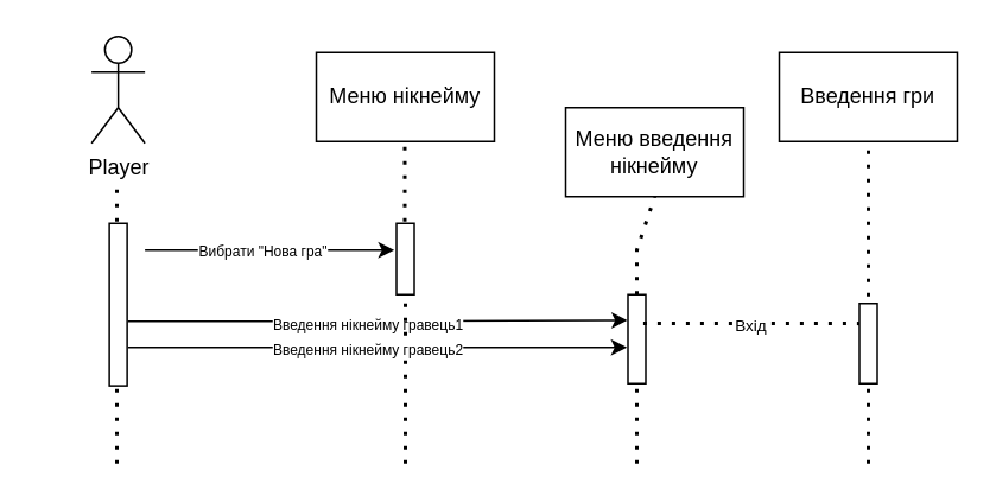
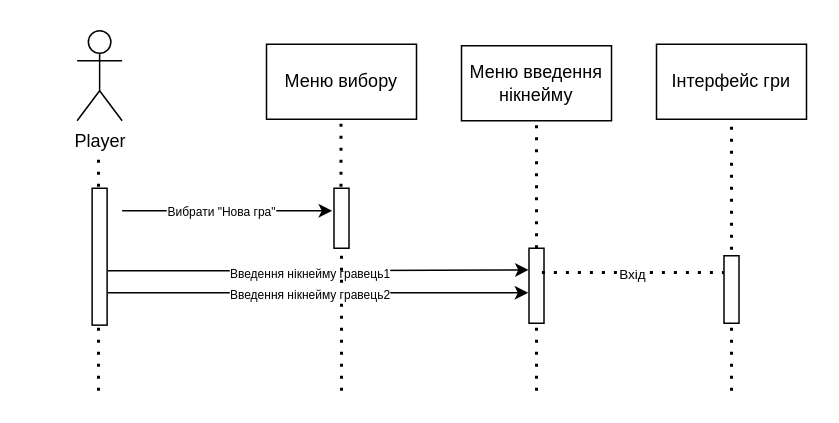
  <mxCell id="0" />
  <mxCell id="1" parent="0" />
- <mxCell id="2" value="Меню введення нікнейму" style="rounded=0;whiteSpace=wrap;html=1;" parent="1" vertex="1"><mxGeometry x="317" y="60" width="100" height="50" as="geometry" /></mxCell>
+ <mxCell id="2" value="Меню введення нікнейму" style="rounded=0;whiteSpace=wrap;html=1;" parent="1" vertex="1"><mxGeometry x="307" y="30" width="100" height="50" as="geometry" /></mxCell>
  <mxCell id="3" value="Player" style="shape=umlActor;verticalLabelPosition=bottom;verticalAlign=top;html=1;outlineConnect=0;" parent="1" vertex="1"><mxGeometry x="50.75" y="20" width="30" height="60" as="geometry" /></mxCell>
  <mxCell id="4" value="" style="endArrow=none;dashed=1;html=1;dashPattern=1 3;strokeWidth=2;rounded=0;" parent="1" edge="1"><mxGeometry width="50" height="50" relative="1" as="geometry"><mxPoint x="65" y="260" as="sourcePoint" /><mxPoint x="65" y="100" as="targetPoint" /></mxGeometry></mxCell>
  <mxCell id="5" value="" style="endArrow=none;dashed=1;html=1;dashPattern=1 3;strokeWidth=2;rounded=0;entryX=0.5;entryY=1;entryDx=0;entryDy=0;exitX=0;exitY=0.5;exitDx=0;exitDy=0;" parent="1" source="10" target="2" edge="1"><mxGeometry width="50" height="50" relative="1" as="geometry"><mxPoint x="387" y="370" as="sourcePoint" /><mxPoint x="387" y="80" as="targetPoint" /><Array as="points"><mxPoint x="357" y="140" /></Array></mxGeometry></mxCell>
- <mxCell id="6" value="Введення гри" style="rounded=0;whiteSpace=wrap;html=1;" parent="1" vertex="1"><mxGeometry x="437" y="29" width="100" height="50" as="geometry" /></mxCell>
+ <mxCell id="6" value="Інтерфейс гри" style="rounded=0;whiteSpace=wrap;html=1;" parent="1" vertex="1"><mxGeometry x="437" y="29" width="100" height="50" as="geometry" /></mxCell>
  <mxCell id="7" value="" style="endArrow=none;dashed=1;html=1;dashPattern=1 3;strokeWidth=2;rounded=0;entryX=0.5;entryY=1;entryDx=0;entryDy=0;exitX=0;exitY=0.5;exitDx=0;exitDy=0;" parent="1" source="12" target="6" edge="1"><mxGeometry width="50" height="50" relative="1" as="geometry"><mxPoint x="487" y="239" as="sourcePoint" /><mxPoint x="487" y="83" as="targetPoint" /><Array as="points"><mxPoint x="487" y="184" /></Array></mxGeometry></mxCell>
  <mxCell id="8" value="" style="rounded=0;whiteSpace=wrap;html=1;rotation=90;" parent="1" vertex="1"><mxGeometry x="20.13" y="165.63" width="91.25" height="10" as="geometry" /></mxCell>
  <mxCell id="9" value="" style="endArrow=none;dashed=1;html=1;dashPattern=1 3;strokeWidth=2;rounded=0;entryX=1;entryY=0.5;entryDx=0;entryDy=0;" parent="1" target="10" edge="1"><mxGeometry width="50" height="50" relative="1" as="geometry"><mxPoint x="357" y="260" as="sourcePoint" /><mxPoint x="387" y="80" as="targetPoint" /></mxGeometry></mxCell>
  <mxCell id="10" value="" style="rounded=0;whiteSpace=wrap;html=1;rotation=90;" parent="1" vertex="1"><mxGeometry x="332" y="185" width="50" height="10" as="geometry" /></mxCell>
  <mxCell id="11" value="" style="endArrow=none;dashed=1;html=1;dashPattern=1 3;strokeWidth=2;rounded=0;" parent="1" target="12" edge="1"><mxGeometry width="50" height="50" relative="1" as="geometry"><mxPoint x="487" y="260" as="sourcePoint" /><mxPoint x="547" y="79" as="targetPoint" /></mxGeometry></mxCell>
  <mxCell id="12" value="" style="rounded=0;whiteSpace=wrap;html=1;rotation=90;" parent="1" vertex="1"><mxGeometry x="464.5" y="187.5" width="45" height="10" as="geometry" /></mxCell>
  <mxCell id="13" value="" style="endArrow=classic;html=1;rounded=0;entryX=0.289;entryY=1.022;entryDx=0;entryDy=0;entryPerimeter=0;exitX=0.602;exitY=-0.049;exitDx=0;exitDy=0;exitPerimeter=0;" parent="1" source="8" target="10" edge="1"><mxGeometry width="50" height="50" relative="1" as="geometry"><mxPoint x="80.75" y="180" as="sourcePoint" /><mxPoint x="317" y="180" as="targetPoint" /><Array as="points"><mxPoint x="190.75" y="180" /></Array></mxGeometry></mxCell>
  <mxCell id="14" value="&lt;font style=&quot;font-size: 8px;&quot;&gt;Введення нікнейму гравець1&lt;/font&gt;" style="edgeLabel;html=1;align=center;verticalAlign=middle;resizable=0;points=[];" parent="13" vertex="1" connectable="0"><mxGeometry x="-0.16" y="-1" relative="1" as="geometry"><mxPoint x="16" as="offset" /></mxGeometry></mxCell>
  <mxCell id="15" value="" style="endArrow=none;dashed=1;html=1;dashPattern=1 3;strokeWidth=2;rounded=0;entryX=0.25;entryY=1;entryDx=0;entryDy=0;exitX=0.324;exitY=0.14;exitDx=0;exitDy=0;exitPerimeter=0;" parent="1" source="10" target="12" edge="1"><mxGeometry width="50" height="50" relative="1" as="geometry"><mxPoint x="367" y="180" as="sourcePoint" /><mxPoint x="437" y="180" as="targetPoint" /><Array as="points" /></mxGeometry></mxCell>
  <mxCell id="16" value="&lt;font style=&quot;font-size: 9px;&quot;&gt;Вхід&lt;/font&gt;" style="edgeLabel;html=1;align=center;verticalAlign=middle;resizable=0;points=[];" parent="15" vertex="1" connectable="0"><mxGeometry x="-0.496" y="1" relative="1" as="geometry"><mxPoint x="29" y="1" as="offset" /></mxGeometry></mxCell>
  <mxCell id="17" value="" style="endArrow=classic;html=1;rounded=0;" parent="1" edge="1"><mxGeometry width="50" height="50" relative="1" as="geometry"><mxPoint x="80.75" y="140" as="sourcePoint" /><mxPoint x="220.75" y="140" as="targetPoint" /><Array as="points"><mxPoint x="190.75" y="140" /></Array></mxGeometry></mxCell>
  <mxCell id="18" value="&lt;font style=&quot;font-size: 8px;&quot;&gt;Вибрати &quot;Нова гра&quot;&lt;/font&gt;" style="edgeLabel;html=1;align=center;verticalAlign=middle;resizable=0;points=[];" parent="17" vertex="1" connectable="0"><mxGeometry x="-0.16" y="-1" relative="1" as="geometry"><mxPoint x="7" y="-2" as="offset" /></mxGeometry></mxCell>
- <mxCell id="19" value="Меню нікнейму" style="rounded=0;whiteSpace=wrap;html=1;" parent="1" vertex="1"><mxGeometry x="177" y="29" width="100" height="50" as="geometry" /></mxCell>
+ <mxCell id="19" value="Меню вибору" style="rounded=0;whiteSpace=wrap;html=1;" parent="1" vertex="1"><mxGeometry x="177" y="29" width="100" height="50" as="geometry" /></mxCell>
  <mxCell id="20" value="" style="endArrow=none;dashed=1;html=1;dashPattern=1 3;strokeWidth=2;rounded=0;" parent="1" target="21" edge="1"><mxGeometry width="50" height="50" relative="1" as="geometry"><mxPoint x="227" y="260" as="sourcePoint" /><mxPoint x="227" y="80" as="targetPoint" /></mxGeometry></mxCell>
  <mxCell id="21" value="" style="rounded=0;whiteSpace=wrap;html=1;rotation=90;" parent="1" vertex="1"><mxGeometry x="207" y="140" width="40" height="10" as="geometry" /></mxCell>
  <mxCell id="22" value="" style="endArrow=none;dashed=1;html=1;dashPattern=1 3;strokeWidth=2;rounded=0;" parent="1" edge="1"><mxGeometry width="50" height="50" relative="1" as="geometry"><mxPoint x="226.66" y="124" as="sourcePoint" /><mxPoint x="226.66" y="79" as="targetPoint" /></mxGeometry></mxCell>
  <mxCell id="23" value="" style="endArrow=classic;html=1;rounded=0;entryX=0.594;entryY=1.05;entryDx=0;entryDy=0;entryPerimeter=0;exitX=0.763;exitY=-0.06;exitDx=0;exitDy=0;exitPerimeter=0;" parent="1" source="8" target="10" edge="1"><mxGeometry width="50" height="50" relative="1" as="geometry"><mxPoint x="80.75" y="194.71" as="sourcePoint" /><mxPoint x="317" y="195" as="targetPoint" /><Array as="points"><mxPoint x="190.75" y="194.71" /></Array></mxGeometry></mxCell>
  <mxCell id="24" value="&lt;font style=&quot;font-size: 8px;&quot;&gt;Введення нікнейму гравець2&lt;/font&gt;" style="edgeLabel;html=1;align=center;verticalAlign=middle;resizable=0;points=[];" parent="23" vertex="1" connectable="0"><mxGeometry x="-0.16" y="-1" relative="1" as="geometry"><mxPoint x="16" y="-1" as="offset" /></mxGeometry></mxCell>
